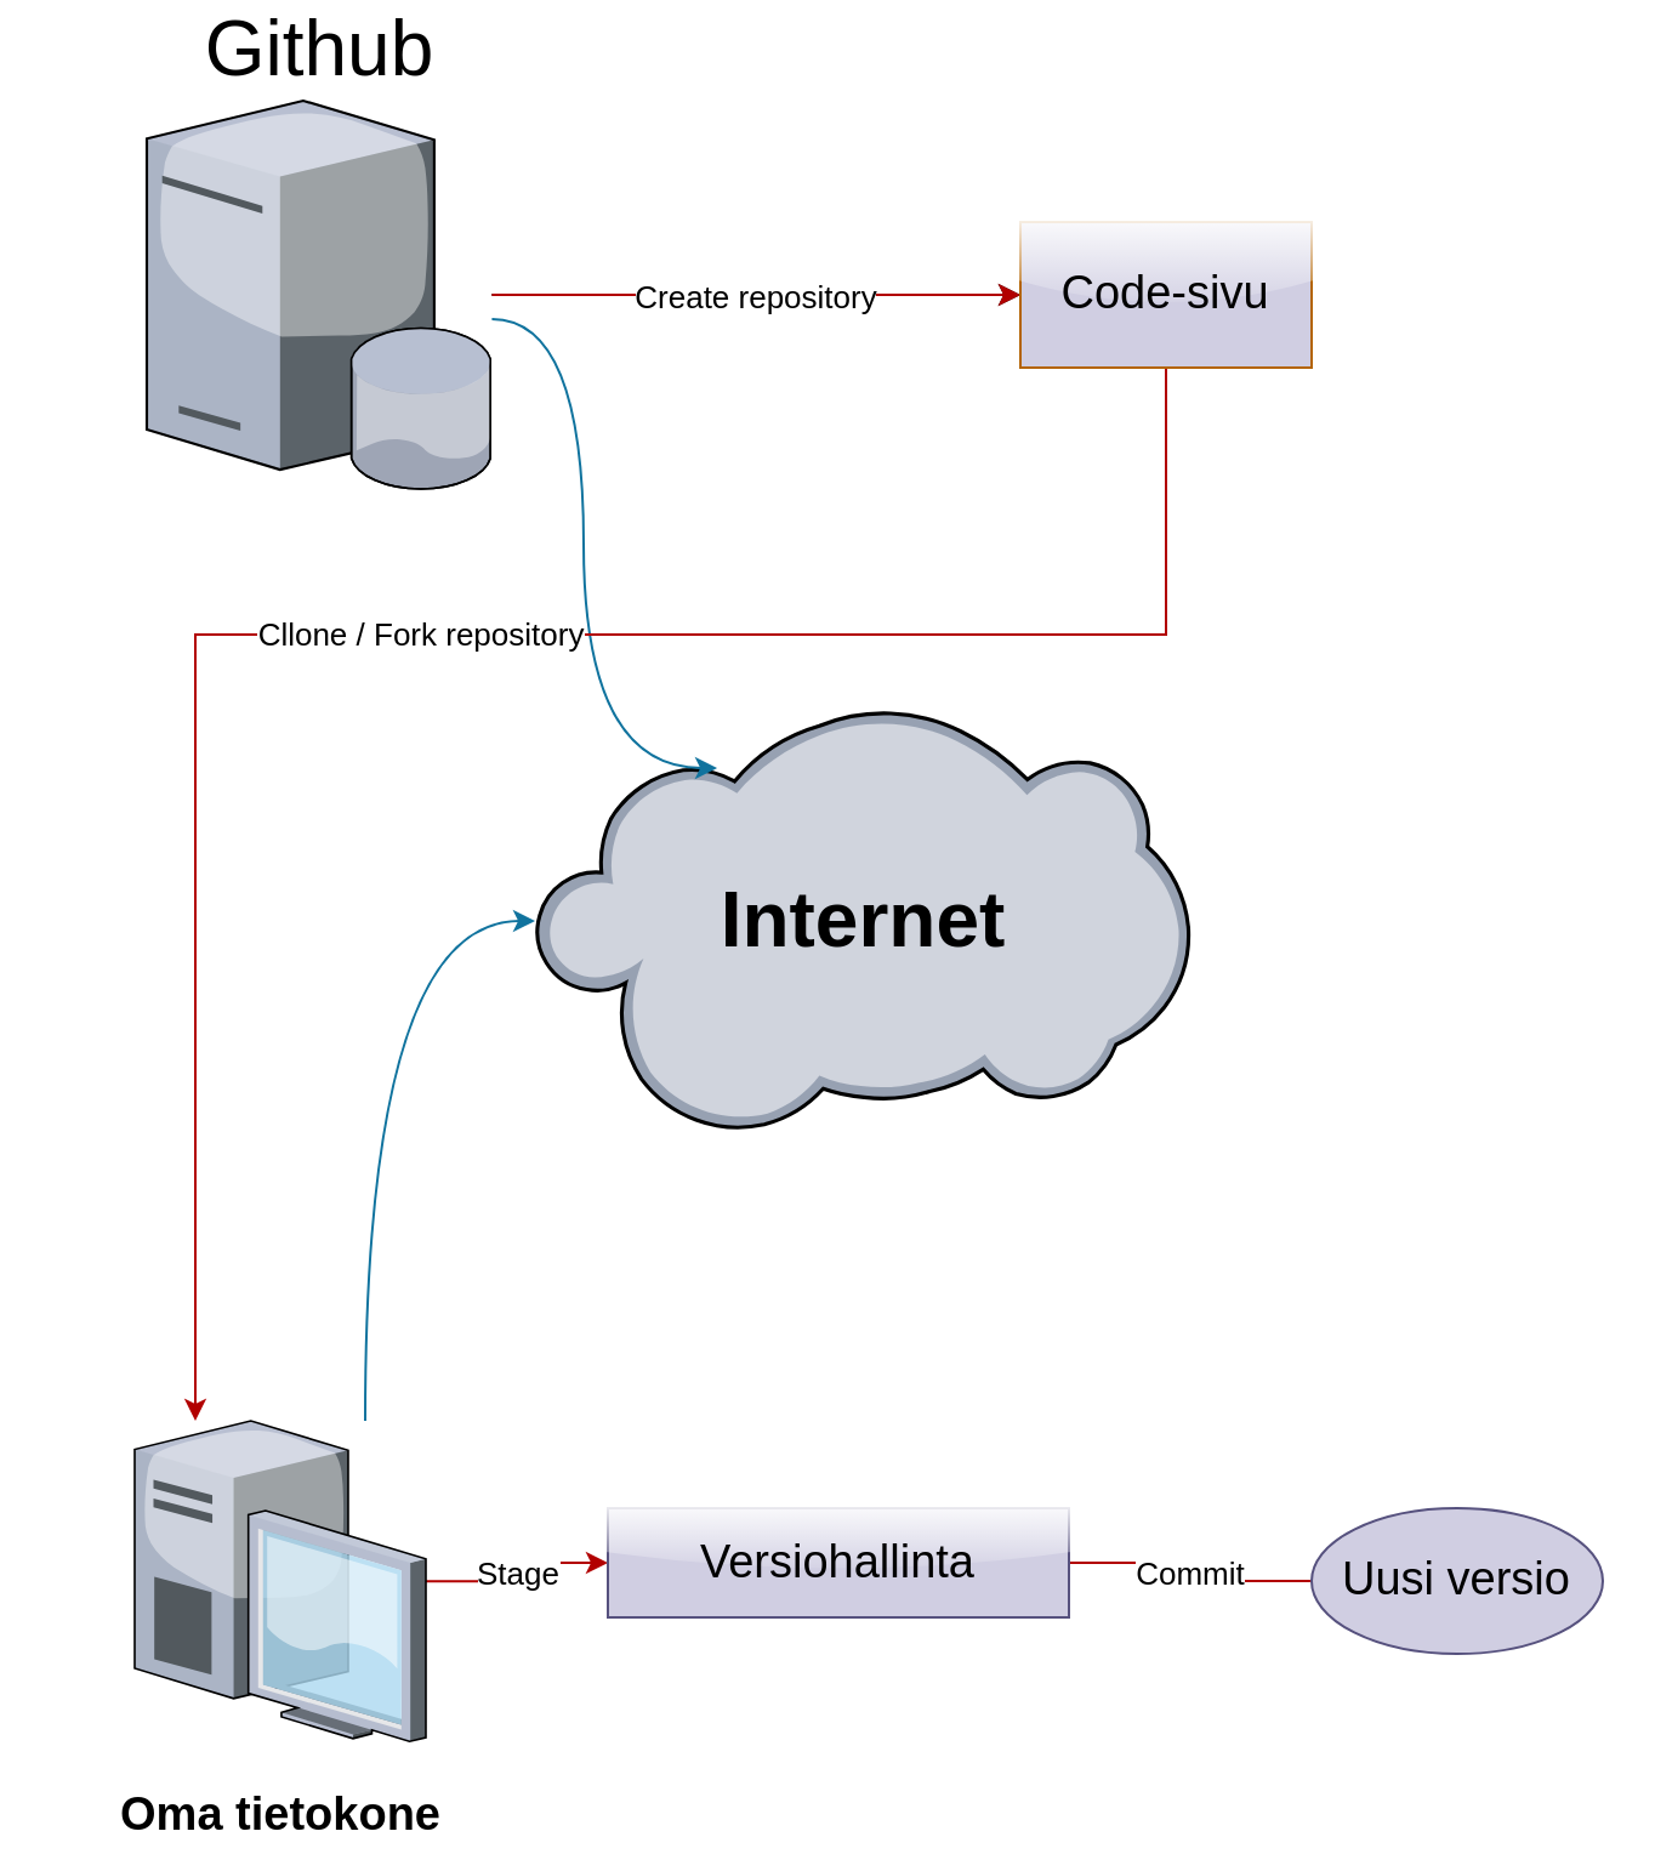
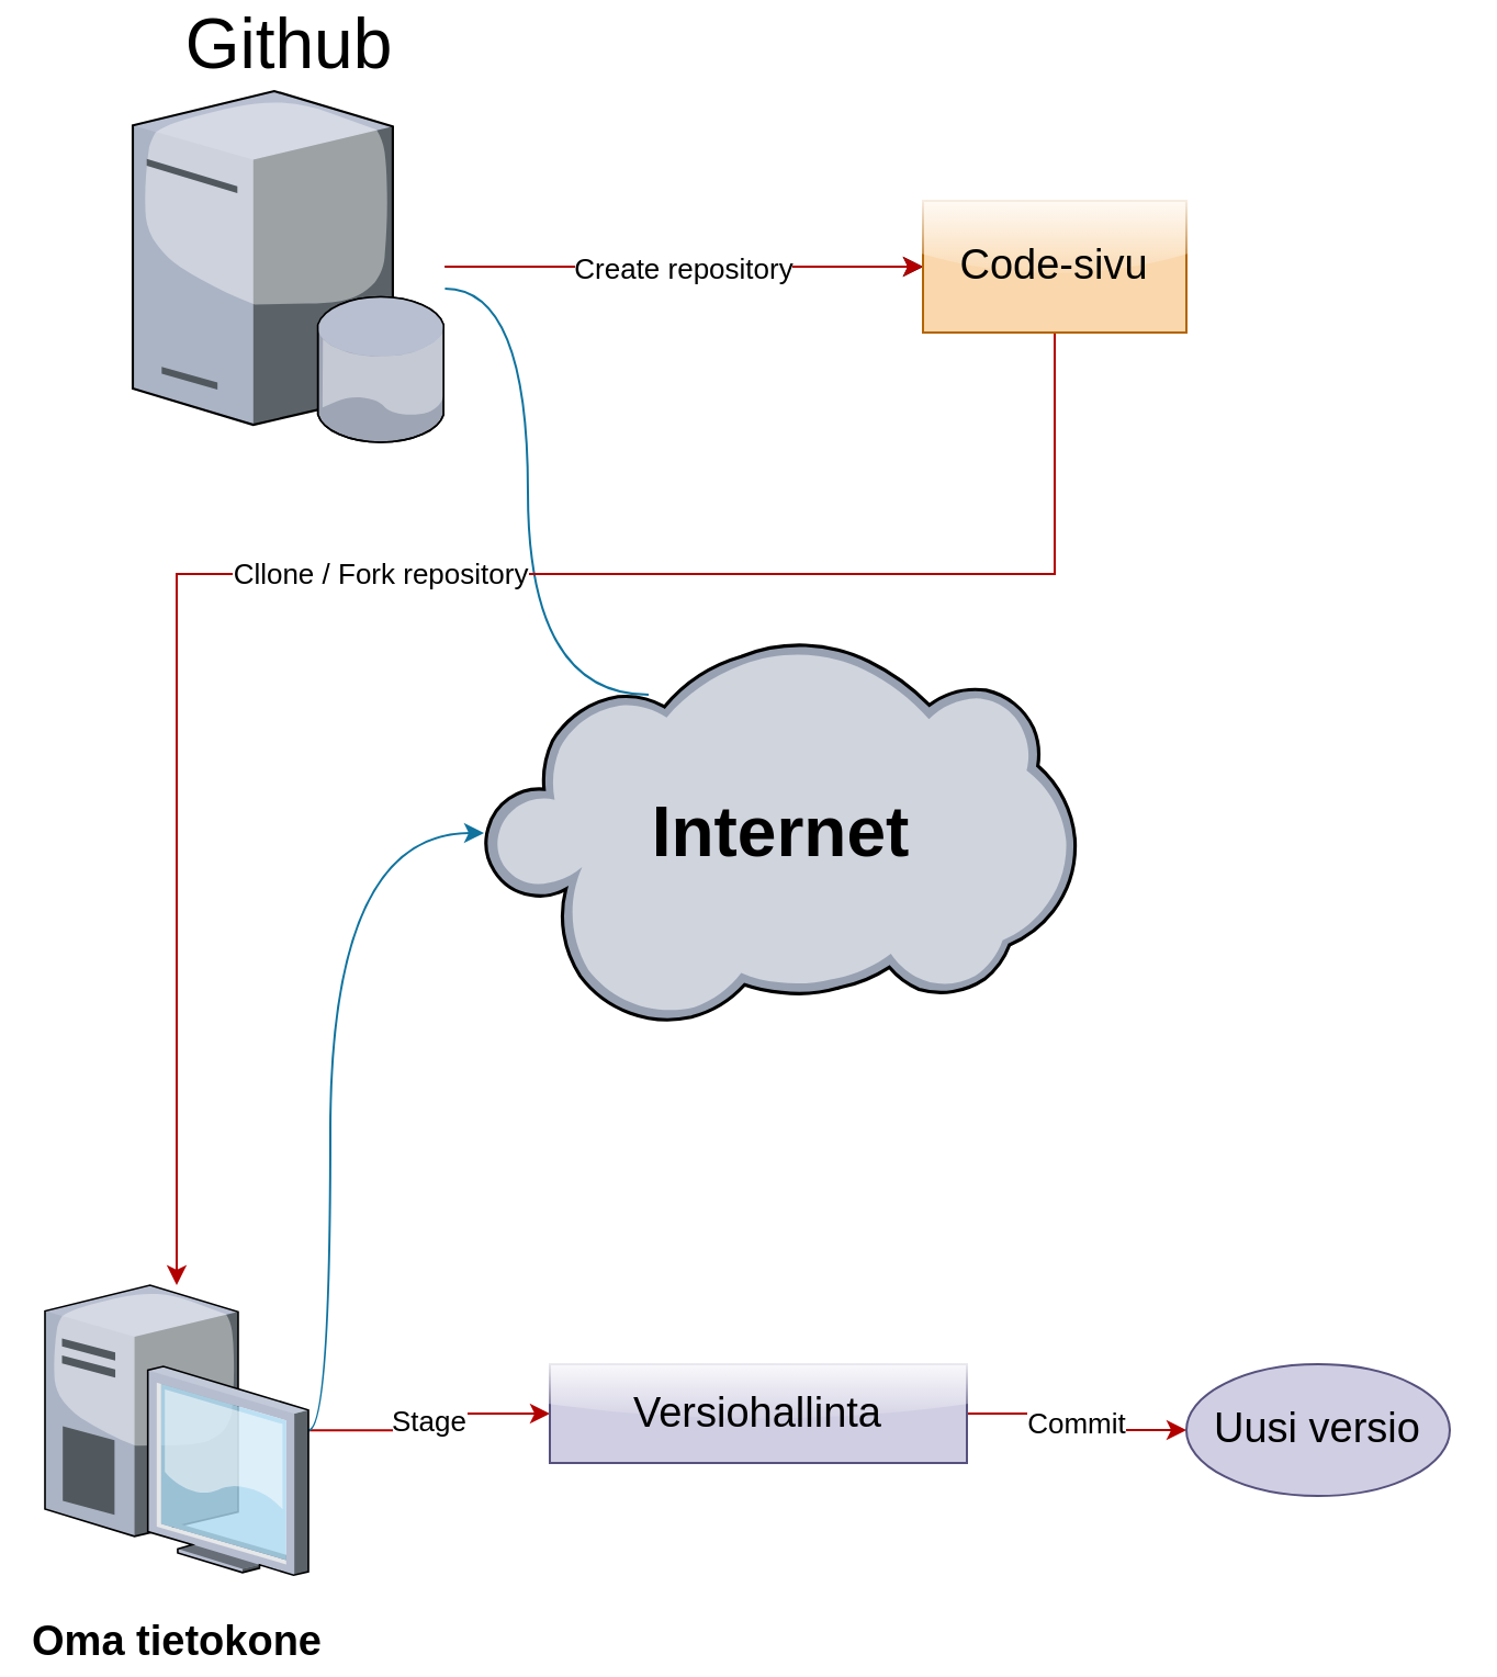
  <mxCell id="0" />
  <mxCell id="1" parent="0" />
  <mxCell id="2" value="&lt;h1 style=&quot;font-size: 32px;&quot;&gt;&lt;b style=&quot;font-size: 32px;&quot;&gt;Internet&lt;/b&gt;&lt;/h1&gt;" style="verticalLabelPosition=middle;sketch=0;aspect=fixed;html=1;verticalAlign=middle;strokeColor=none;align=center;outlineConnect=0;shape=mxgraph.citrix.cloud;horizontal=1;fontSize=32;labelPosition=center;" vertex="1" parent="1"><mxGeometry x="220" y="270" width="269.84" height="176.11" as="geometry" /></mxCell>
  <mxCell id="3" value="" style="edgeStyle=orthogonalEdgeStyle;rounded=0;orthogonalLoop=1;jettySize=auto;html=1;fontSize=19;" edge="1" parent="1" source="6" target="14"><mxGeometry relative="1" as="geometry" /></mxCell>
  <mxCell id="4" value="&lt;font style=&quot;font-size: 13px;&quot;&gt;Create repository&lt;/font&gt;" style="edgeStyle=orthogonalEdgeStyle;rounded=0;orthogonalLoop=1;jettySize=auto;html=1;fontSize=19;fillColor=#e51400;strokeColor=#B20000;" edge="1" parent="1" source="6" target="14"><mxGeometry relative="1" as="geometry" /></mxCell>
- <mxCell id="5" style="edgeStyle=orthogonalEdgeStyle;orthogonalLoop=1;jettySize=auto;html=1;entryX=0.278;entryY=0.142;entryDx=0;entryDy=0;entryPerimeter=0;fontSize=13;startArrow=none;startFill=0;curved=1;fillColor=#b1ddf0;strokeColor=#10739e;" edge="1" parent="1" source="6" target="2"><mxGeometry relative="1" as="geometry"><Array as="points"><mxPoint x="240" y="110" /><mxPoint x="240" y="295" /></Array></mxGeometry></mxCell>
+ <mxCell id="5" style="edgeStyle=orthogonalEdgeStyle;orthogonalLoop=1;jettySize=auto;html=1;entryX=0.278;entryY=0.142;entryDx=0;entryDy=0;entryPerimeter=0;fontSize=13;startArrow=none;startFill=0;curved=1;fillColor=#b1ddf0;strokeColor=#10739e;endArrow=none;" edge="1" parent="1" source="6" target="2"><mxGeometry relative="1" as="geometry"><Array as="points"><mxPoint x="240" y="110" /><mxPoint x="240" y="295" /></Array></mxGeometry></mxCell>
  <mxCell id="6" value="Github" style="verticalLabelPosition=top;sketch=0;aspect=fixed;html=1;verticalAlign=bottom;strokeColor=none;align=center;outlineConnect=0;shape=mxgraph.citrix.database_server;fontSize=32;labelPosition=center;" vertex="1" parent="1"><mxGeometry x="60" y="20" width="142.22" height="160" as="geometry" /></mxCell>
  <mxCell id="7" value="Stage" style="edgeStyle=orthogonalEdgeStyle;rounded=0;orthogonalLoop=1;jettySize=auto;html=1;fontSize=13;fillColor=#e51400;strokeColor=#B20000;" edge="1" parent="1" source="9" target="11"><mxGeometry relative="1" as="geometry" /></mxCell>
  <mxCell id="8" style="edgeStyle=orthogonalEdgeStyle;curved=1;orthogonalLoop=1;jettySize=auto;html=1;fontSize=13;startArrow=none;startFill=0;fillColor=#b1ddf0;strokeColor=#10739e;" edge="1" parent="1" source="9" target="2"><mxGeometry relative="1" as="geometry"><mxPoint x="200" y="350" as="targetPoint" /><Array as="points"><mxPoint x="150" y="630" /><mxPoint x="150" y="358" /></Array></mxGeometry></mxCell>
- <mxCell id="9" value="&lt;b&gt;&lt;font style=&quot;font-size: 19px;&quot;&gt;Oma tietokone&lt;/font&gt;&lt;/b&gt;" style="verticalLabelPosition=bottom;sketch=0;aspect=fixed;html=1;verticalAlign=top;strokeColor=none;align=center;outlineConnect=0;shape=mxgraph.citrix.desktop;fontSize=32;" vertex="1" parent="1"><mxGeometry x="55" y="564" width="120" height="132.13" as="geometry" /></mxCell>
- <mxCell id="10" value="Commit" style="edgeStyle=orthogonalEdgeStyle;rounded=0;orthogonalLoop=1;jettySize=auto;html=1;fontSize=13;fillColor=#e51400;strokeColor=#B20000;endArrow=none;" edge="1" parent="1" source="11" target="12"><mxGeometry relative="1" as="geometry" /></mxCell>
+ <mxCell id="9" value="&lt;b&gt;&lt;font style=&quot;font-size: 19px;&quot;&gt;Oma tietokone&lt;/font&gt;&lt;/b&gt;" style="verticalLabelPosition=bottom;sketch=0;aspect=fixed;html=1;verticalAlign=top;strokeColor=none;align=center;outlineConnect=0;shape=mxgraph.citrix.desktop;fontSize=32;" vertex="1" parent="1"><mxGeometry x="20" y="564" width="120" height="132.13" as="geometry" /></mxCell>
+ <mxCell id="10" value="Commit" style="edgeStyle=orthogonalEdgeStyle;rounded=0;orthogonalLoop=1;jettySize=auto;html=1;fontSize=13;fillColor=#e51400;strokeColor=#B20000;" edge="1" parent="1" source="11" target="12"><mxGeometry relative="1" as="geometry" /></mxCell>
  <mxCell id="11" value="Versiohallinta" style="rounded=0;whiteSpace=wrap;html=1;fontSize=19;fillColor=#d0cee2;strokeColor=#56517e;glass=1;shadow=0;" vertex="1" parent="1"><mxGeometry x="250" y="600" width="190" height="45" as="geometry" /></mxCell>
  <mxCell id="12" value="Uusi versio" style="ellipse;whiteSpace=wrap;html=1;fontSize=19;fillColor=#d0cee2;strokeColor=#56517e;glass=1;" vertex="1" parent="1"><mxGeometry x="540" y="600" width="120" height="60" as="geometry" /></mxCell>
  <mxCell id="13" value="Cllone / Fork repository" style="edgeStyle=orthogonalEdgeStyle;rounded=0;orthogonalLoop=1;jettySize=auto;html=1;fontSize=13;fillColor=#e51400;strokeColor=#B20000;" edge="1" parent="1" source="14" target="9"><mxGeometry relative="1" as="geometry"><Array as="points"><mxPoint x="480" y="240" /><mxPoint x="80" y="240" /></Array></mxGeometry></mxCell>
- <mxCell id="14" value="Code-sivu" style="rounded=0;whiteSpace=wrap;html=1;fontSize=19;fillColor=#d0cee2;strokeColor=#b46504;glass=1;" vertex="1" parent="1"><mxGeometry x="420" y="70" width="120" height="60" as="geometry" /></mxCell>
+ <mxCell id="14" value="Code-sivu" style="rounded=0;whiteSpace=wrap;html=1;fontSize=19;fillColor=#fad7ac;strokeColor=#b46504;glass=1;" vertex="1" parent="1"><mxGeometry x="420" y="70" width="120" height="60" as="geometry" /></mxCell>
